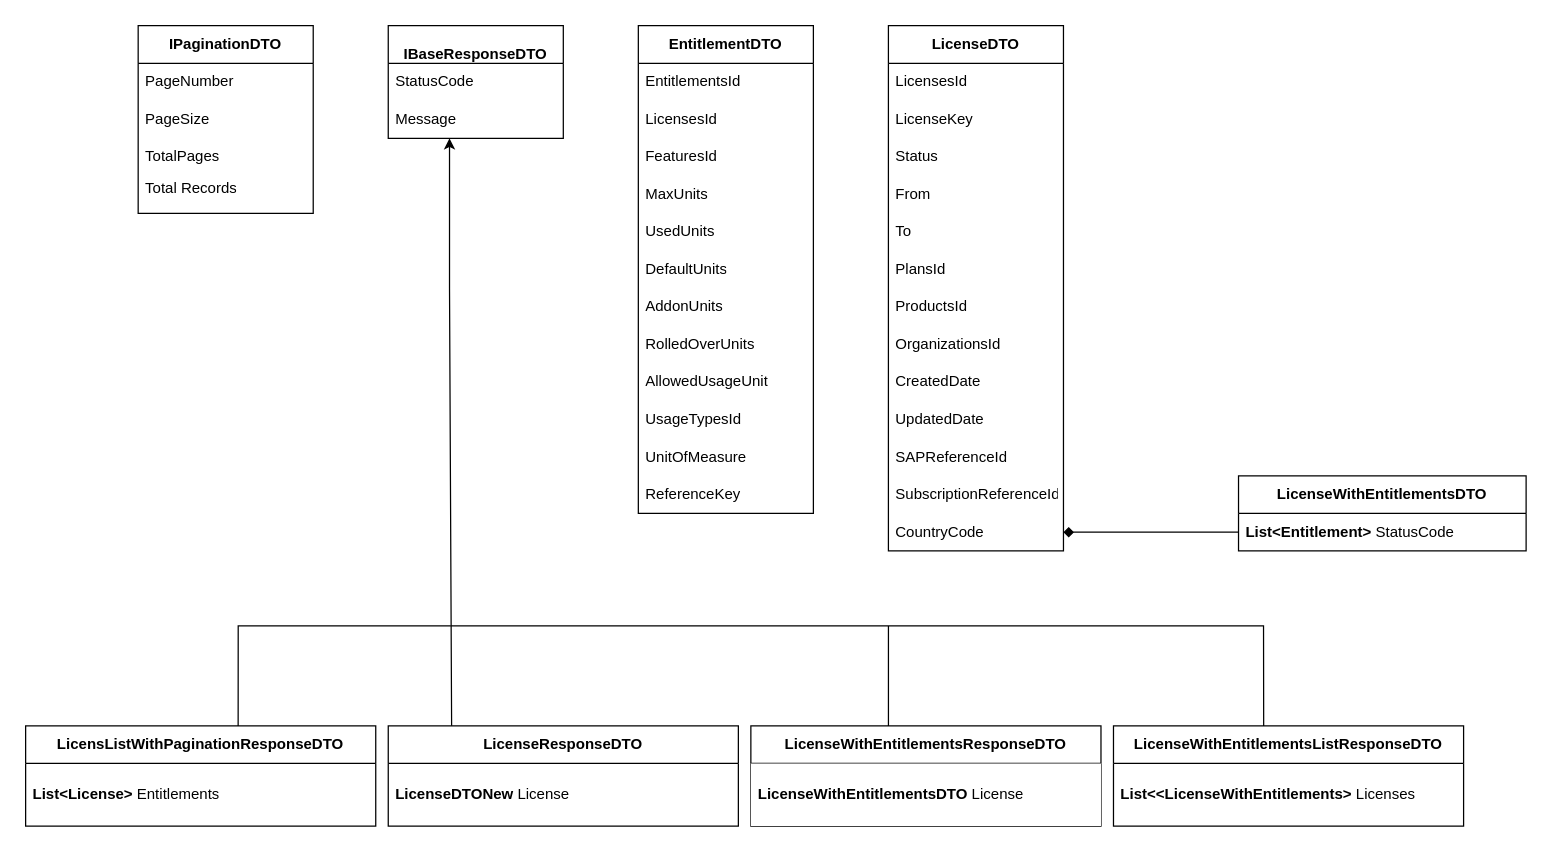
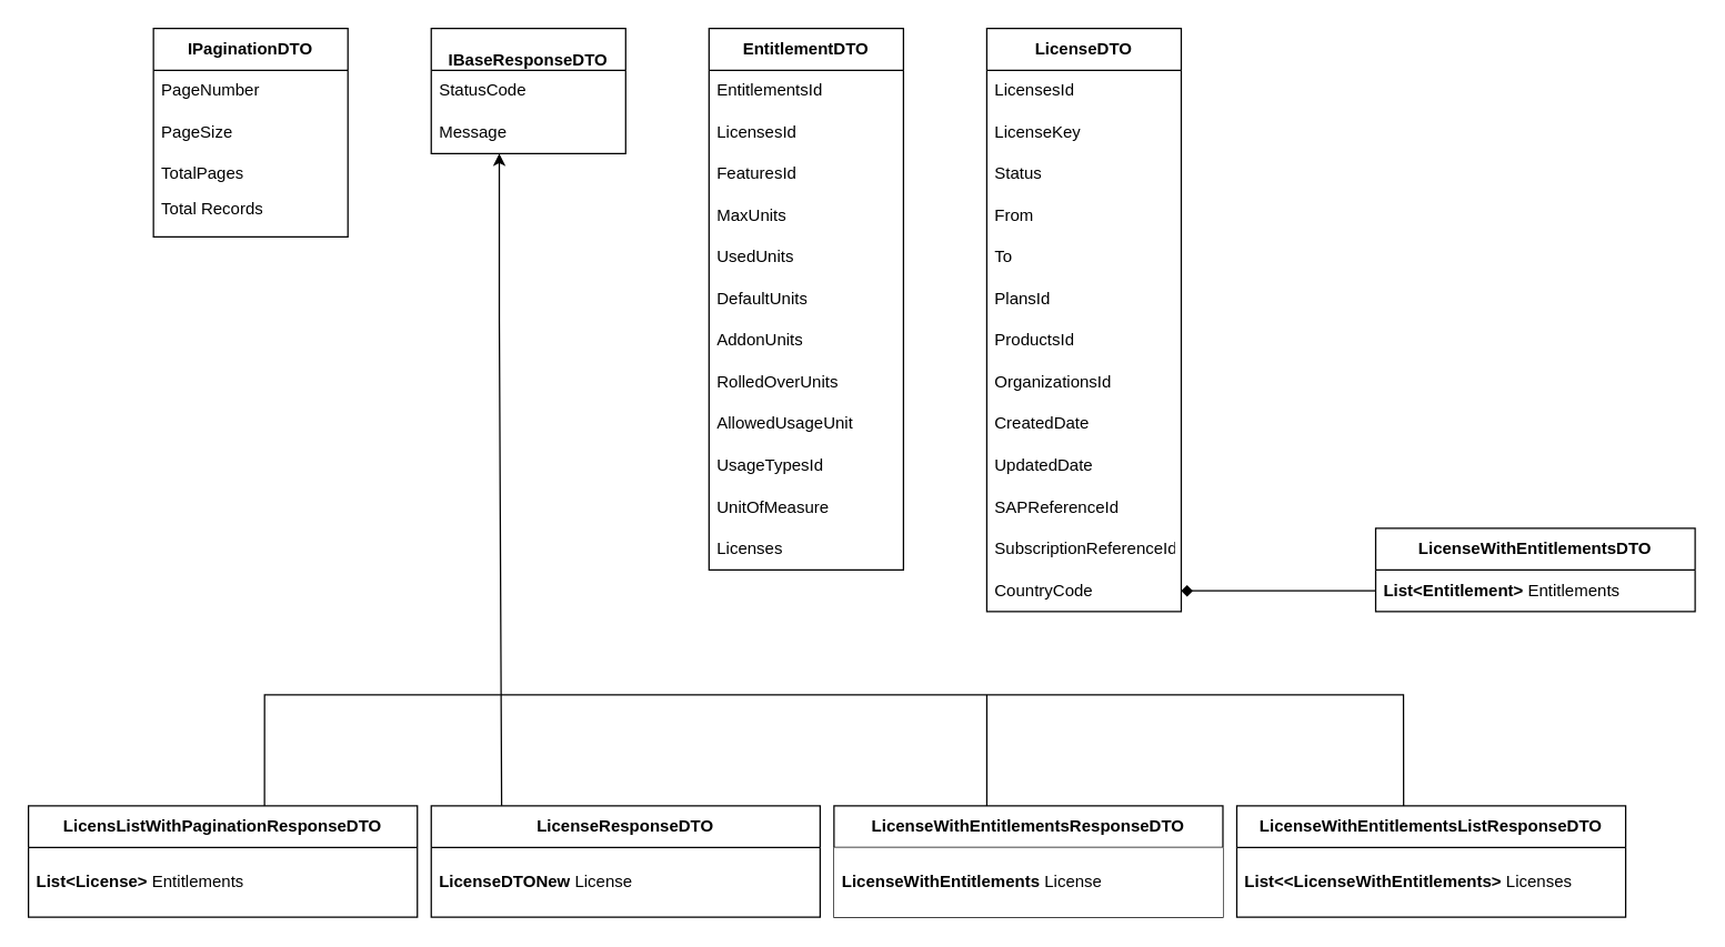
  <mxCell id="0" />
  <mxCell id="1" parent="0" />
  <mxCell id="2" value="&lt;b&gt;IPaginationDTO&lt;/b&gt;" style="swimlane;fontStyle=0;childLayout=stackLayout;horizontal=1;startSize=30;horizontalStack=0;resizeParent=1;resizeParentMax=0;resizeLast=0;collapsible=1;marginBottom=0;whiteSpace=wrap;html=1;" parent="1" vertex="1"><mxGeometry x="110" y="20" width="140" height="150" as="geometry" /></mxCell>
  <mxCell id="3" value="PageNumber" style="text;strokeColor=none;fillColor=none;align=left;verticalAlign=middle;spacingLeft=4;spacingRight=4;overflow=hidden;points=[[0,0.5],[1,0.5]];portConstraint=eastwest;rotatable=0;whiteSpace=wrap;html=1;" parent="2" vertex="1"><mxGeometry y="30" width="140" height="30" as="geometry" /></mxCell>
  <mxCell id="4" value="PageSize" style="text;strokeColor=none;fillColor=none;align=left;verticalAlign=middle;spacingLeft=4;spacingRight=4;overflow=hidden;points=[[0,0.5],[1,0.5]];portConstraint=eastwest;rotatable=0;whiteSpace=wrap;html=1;" parent="2" vertex="1"><mxGeometry y="60" width="140" height="30" as="geometry" /></mxCell>
  <mxCell id="5" value="TotalPages" style="text;strokeColor=none;fillColor=none;align=left;verticalAlign=middle;spacingLeft=4;spacingRight=4;overflow=hidden;points=[[0,0.5],[1,0.5]];portConstraint=eastwest;rotatable=0;whiteSpace=wrap;html=1;" parent="2" vertex="1"><mxGeometry y="90" width="140" height="30" as="geometry" /></mxCell>
  <mxCell id="6" value="Total Records&lt;div&gt;&lt;br&gt;&lt;/div&gt;" style="text;strokeColor=none;fillColor=none;align=left;verticalAlign=middle;spacingLeft=4;spacingRight=4;overflow=hidden;points=[[0,0.5],[1,0.5]];portConstraint=eastwest;rotatable=0;whiteSpace=wrap;html=1;" parent="2" vertex="1"><mxGeometry y="120" width="140" height="30" as="geometry" /></mxCell>
  <mxCell id="7" value="&lt;div&gt;&lt;b&gt;&lt;br&gt;&lt;/b&gt;&lt;/div&gt;&lt;b&gt;IBaseResponseDTO&lt;/b&gt;" style="swimlane;fontStyle=0;childLayout=stackLayout;horizontal=1;startSize=30;horizontalStack=0;resizeParent=1;resizeParentMax=0;resizeLast=0;collapsible=1;marginBottom=0;whiteSpace=wrap;html=1;" parent="1" vertex="1"><mxGeometry x="310" y="20" width="140" height="90" as="geometry" /></mxCell>
  <mxCell id="8" value="StatusCode" style="text;strokeColor=none;fillColor=none;align=left;verticalAlign=middle;spacingLeft=4;spacingRight=4;overflow=hidden;points=[[0,0.5],[1,0.5]];portConstraint=eastwest;rotatable=0;whiteSpace=wrap;html=1;" parent="7" vertex="1"><mxGeometry y="30" width="140" height="30" as="geometry" /></mxCell>
  <mxCell id="9" value="Message" style="text;strokeColor=none;fillColor=none;align=left;verticalAlign=middle;spacingLeft=4;spacingRight=4;overflow=hidden;points=[[0,0.5],[1,0.5]];portConstraint=eastwest;rotatable=0;whiteSpace=wrap;html=1;" parent="7" vertex="1"><mxGeometry y="60" width="140" height="30" as="geometry" /></mxCell>
  <mxCell id="10" value="&lt;b&gt;EntitlementDTO&lt;/b&gt;" style="swimlane;fontStyle=0;childLayout=stackLayout;horizontal=1;startSize=30;horizontalStack=0;resizeParent=1;resizeParentMax=0;resizeLast=0;collapsible=1;marginBottom=0;whiteSpace=wrap;html=1;" parent="1" vertex="1"><mxGeometry x="510" y="20" width="140" height="390" as="geometry" /></mxCell>
  <mxCell id="11" value="EntitlementsId" style="text;strokeColor=none;fillColor=none;align=left;verticalAlign=middle;spacingLeft=4;spacingRight=4;overflow=hidden;points=[[0,0.5],[1,0.5]];portConstraint=eastwest;rotatable=0;whiteSpace=wrap;html=1;" parent="10" vertex="1"><mxGeometry y="30" width="140" height="30" as="geometry" /></mxCell>
  <mxCell id="12" value="LicensesId" style="text;strokeColor=none;fillColor=none;align=left;verticalAlign=middle;spacingLeft=4;spacingRight=4;overflow=hidden;points=[[0,0.5],[1,0.5]];portConstraint=eastwest;rotatable=0;whiteSpace=wrap;html=1;" parent="10" vertex="1"><mxGeometry y="60" width="140" height="30" as="geometry" /></mxCell>
  <mxCell id="13" value="FeaturesId" style="text;strokeColor=none;fillColor=none;align=left;verticalAlign=middle;spacingLeft=4;spacingRight=4;overflow=hidden;points=[[0,0.5],[1,0.5]];portConstraint=eastwest;rotatable=0;whiteSpace=wrap;html=1;" parent="10" vertex="1"><mxGeometry y="90" width="140" height="30" as="geometry" /></mxCell>
  <mxCell id="14" value="MaxUnits" style="text;strokeColor=none;fillColor=none;align=left;verticalAlign=middle;spacingLeft=4;spacingRight=4;overflow=hidden;points=[[0,0.5],[1,0.5]];portConstraint=eastwest;rotatable=0;whiteSpace=wrap;html=1;" parent="10" vertex="1"><mxGeometry y="120" width="140" height="30" as="geometry" /></mxCell>
  <mxCell id="15" value="UsedUnits" style="text;strokeColor=none;fillColor=none;align=left;verticalAlign=middle;spacingLeft=4;spacingRight=4;overflow=hidden;points=[[0,0.5],[1,0.5]];portConstraint=eastwest;rotatable=0;whiteSpace=wrap;html=1;" parent="10" vertex="1"><mxGeometry y="150" width="140" height="30" as="geometry" /></mxCell>
  <mxCell id="16" value="DefaultUnits" style="text;strokeColor=none;fillColor=none;align=left;verticalAlign=middle;spacingLeft=4;spacingRight=4;overflow=hidden;points=[[0,0.5],[1,0.5]];portConstraint=eastwest;rotatable=0;whiteSpace=wrap;html=1;" parent="10" vertex="1"><mxGeometry y="180" width="140" height="30" as="geometry" /></mxCell>
  <mxCell id="17" value="AddonUnits" style="text;strokeColor=none;fillColor=none;align=left;verticalAlign=middle;spacingLeft=4;spacingRight=4;overflow=hidden;points=[[0,0.5],[1,0.5]];portConstraint=eastwest;rotatable=0;whiteSpace=wrap;html=1;" parent="10" vertex="1"><mxGeometry y="210" width="140" height="30" as="geometry" /></mxCell>
  <mxCell id="18" value="RolledOverUnits" style="text;strokeColor=none;fillColor=none;align=left;verticalAlign=middle;spacingLeft=4;spacingRight=4;overflow=hidden;points=[[0,0.5],[1,0.5]];portConstraint=eastwest;rotatable=0;whiteSpace=wrap;html=1;" parent="10" vertex="1"><mxGeometry y="240" width="140" height="30" as="geometry" /></mxCell>
  <mxCell id="19" value="AllowedUsageUnit" style="text;strokeColor=none;fillColor=none;align=left;verticalAlign=middle;spacingLeft=4;spacingRight=4;overflow=hidden;points=[[0,0.5],[1,0.5]];portConstraint=eastwest;rotatable=0;whiteSpace=wrap;html=1;" parent="10" vertex="1"><mxGeometry y="270" width="140" height="30" as="geometry" /></mxCell>
  <mxCell id="20" value="UsageTypesId" style="text;strokeColor=none;fillColor=none;align=left;verticalAlign=middle;spacingLeft=4;spacingRight=4;overflow=hidden;points=[[0,0.5],[1,0.5]];portConstraint=eastwest;rotatable=0;whiteSpace=wrap;html=1;" parent="10" vertex="1"><mxGeometry y="300" width="140" height="30" as="geometry" /></mxCell>
  <mxCell id="21" value="UnitOfMeasure" style="text;strokeColor=none;fillColor=none;align=left;verticalAlign=middle;spacingLeft=4;spacingRight=4;overflow=hidden;points=[[0,0.5],[1,0.5]];portConstraint=eastwest;rotatable=0;whiteSpace=wrap;html=1;" parent="10" vertex="1"><mxGeometry y="330" width="140" height="30" as="geometry" /></mxCell>
- <mxCell id="22" value="ReferenceKey" style="text;strokeColor=none;fillColor=none;align=left;verticalAlign=middle;spacingLeft=4;spacingRight=4;overflow=hidden;points=[[0,0.5],[1,0.5]];portConstraint=eastwest;rotatable=0;whiteSpace=wrap;html=1;" parent="10" vertex="1"><mxGeometry y="360" width="140" height="30" as="geometry" /></mxCell>
+ <mxCell id="22" value="Licenses" style="text;strokeColor=none;fillColor=none;align=left;verticalAlign=middle;spacingLeft=4;spacingRight=4;overflow=hidden;points=[[0,0.5],[1,0.5]];portConstraint=eastwest;rotatable=0;whiteSpace=wrap;html=1;" parent="10" vertex="1"><mxGeometry y="360" width="140" height="30" as="geometry" /></mxCell>
  <mxCell id="23" value="&lt;b&gt;LicenseDTO&lt;/b&gt;" style="swimlane;fontStyle=0;childLayout=stackLayout;horizontal=1;startSize=30;horizontalStack=0;resizeParent=1;resizeParentMax=0;resizeLast=0;collapsible=1;marginBottom=0;whiteSpace=wrap;html=1;" parent="1" vertex="1"><mxGeometry x="710" y="20" width="140" height="420" as="geometry" /></mxCell>
  <mxCell id="24" value="LicensesId" style="text;strokeColor=none;fillColor=none;align=left;verticalAlign=middle;spacingLeft=4;spacingRight=4;overflow=hidden;points=[[0,0.5],[1,0.5]];portConstraint=eastwest;rotatable=0;whiteSpace=wrap;html=1;" parent="23" vertex="1"><mxGeometry y="30" width="140" height="30" as="geometry" /></mxCell>
  <mxCell id="25" value="LicenseKey" style="text;strokeColor=none;fillColor=none;align=left;verticalAlign=middle;spacingLeft=4;spacingRight=4;overflow=hidden;points=[[0,0.5],[1,0.5]];portConstraint=eastwest;rotatable=0;whiteSpace=wrap;html=1;" parent="23" vertex="1"><mxGeometry y="60" width="140" height="30" as="geometry" /></mxCell>
  <mxCell id="26" value="Status" style="text;strokeColor=none;fillColor=none;align=left;verticalAlign=middle;spacingLeft=4;spacingRight=4;overflow=hidden;points=[[0,0.5],[1,0.5]];portConstraint=eastwest;rotatable=0;whiteSpace=wrap;html=1;" parent="23" vertex="1"><mxGeometry y="90" width="140" height="30" as="geometry" /></mxCell>
  <mxCell id="27" value="From" style="text;strokeColor=none;fillColor=none;align=left;verticalAlign=middle;spacingLeft=4;spacingRight=4;overflow=hidden;points=[[0,0.5],[1,0.5]];portConstraint=eastwest;rotatable=0;whiteSpace=wrap;html=1;" parent="23" vertex="1"><mxGeometry y="120" width="140" height="30" as="geometry" /></mxCell>
  <mxCell id="28" value="To" style="text;strokeColor=none;fillColor=none;align=left;verticalAlign=middle;spacingLeft=4;spacingRight=4;overflow=hidden;points=[[0,0.5],[1,0.5]];portConstraint=eastwest;rotatable=0;whiteSpace=wrap;html=1;" parent="23" vertex="1"><mxGeometry y="150" width="140" height="30" as="geometry" /></mxCell>
  <mxCell id="29" value="PlansId" style="text;strokeColor=none;fillColor=none;align=left;verticalAlign=middle;spacingLeft=4;spacingRight=4;overflow=hidden;points=[[0,0.5],[1,0.5]];portConstraint=eastwest;rotatable=0;whiteSpace=wrap;html=1;" parent="23" vertex="1"><mxGeometry y="180" width="140" height="30" as="geometry" /></mxCell>
  <mxCell id="30" value="ProductsId" style="text;strokeColor=none;fillColor=none;align=left;verticalAlign=middle;spacingLeft=4;spacingRight=4;overflow=hidden;points=[[0,0.5],[1,0.5]];portConstraint=eastwest;rotatable=0;whiteSpace=wrap;html=1;" parent="23" vertex="1"><mxGeometry y="210" width="140" height="30" as="geometry" /></mxCell>
  <mxCell id="31" value="OrganizationsId" style="text;strokeColor=none;fillColor=none;align=left;verticalAlign=middle;spacingLeft=4;spacingRight=4;overflow=hidden;points=[[0,0.5],[1,0.5]];portConstraint=eastwest;rotatable=0;whiteSpace=wrap;html=1;" parent="23" vertex="1"><mxGeometry y="240" width="140" height="30" as="geometry" /></mxCell>
  <mxCell id="32" value="CreatedDate" style="text;strokeColor=none;fillColor=none;align=left;verticalAlign=middle;spacingLeft=4;spacingRight=4;overflow=hidden;points=[[0,0.5],[1,0.5]];portConstraint=eastwest;rotatable=0;whiteSpace=wrap;html=1;" parent="23" vertex="1"><mxGeometry y="270" width="140" height="30" as="geometry" /></mxCell>
  <mxCell id="33" value="UpdatedDate" style="text;strokeColor=none;fillColor=none;align=left;verticalAlign=middle;spacingLeft=4;spacingRight=4;overflow=hidden;points=[[0,0.5],[1,0.5]];portConstraint=eastwest;rotatable=0;whiteSpace=wrap;html=1;" parent="23" vertex="1"><mxGeometry y="300" width="140" height="30" as="geometry" /></mxCell>
  <mxCell id="34" value="SAPReferenceId" style="text;strokeColor=none;fillColor=none;align=left;verticalAlign=middle;spacingLeft=4;spacingRight=4;overflow=hidden;points=[[0,0.5],[1,0.5]];portConstraint=eastwest;rotatable=0;whiteSpace=wrap;html=1;" parent="23" vertex="1"><mxGeometry y="330" width="140" height="30" as="geometry" /></mxCell>
  <mxCell id="35" value="SubscriptionReferenceId" style="text;strokeColor=none;fillColor=none;align=left;verticalAlign=middle;spacingLeft=4;spacingRight=4;overflow=hidden;points=[[0,0.5],[1,0.5]];portConstraint=eastwest;rotatable=0;whiteSpace=wrap;html=1;" parent="23" vertex="1"><mxGeometry y="360" width="140" height="30" as="geometry" /></mxCell>
  <mxCell id="36" value="CountryCode" style="text;strokeColor=none;fillColor=none;align=left;verticalAlign=middle;spacingLeft=4;spacingRight=4;overflow=hidden;points=[[0,0.5],[1,0.5]];portConstraint=eastwest;rotatable=0;whiteSpace=wrap;html=1;" parent="23" vertex="1"><mxGeometry y="390" width="140" height="30" as="geometry" /></mxCell>
  <mxCell id="37" value="&lt;b&gt;LicenseResponseDTO&lt;/b&gt;" style="swimlane;fontStyle=0;childLayout=stackLayout;horizontal=1;startSize=30;horizontalStack=0;resizeParent=1;resizeParentMax=0;resizeLast=0;collapsible=1;marginBottom=0;whiteSpace=wrap;html=1;" parent="1" vertex="1"><mxGeometry x="310" y="580" width="280" height="80" as="geometry" /></mxCell>
  <mxCell id="38" value="&lt;b&gt;LicenseDTONew&lt;/b&gt; License" style="text;strokeColor=none;fillColor=none;align=left;verticalAlign=middle;spacingLeft=4;spacingRight=4;overflow=hidden;points=[[0,0.5],[1,0.5]];portConstraint=eastwest;rotatable=0;whiteSpace=wrap;html=1;" parent="37" vertex="1"><mxGeometry y="30" width="280" height="50" as="geometry" /></mxCell>
  <mxCell id="39" value="" style="endArrow=classic;html=1;rounded=0;exitX=0.181;exitY=-0.001;exitDx=0;exitDy=0;exitPerimeter=0;" parent="1" source="37" edge="1"><mxGeometry width="50" height="50" relative="1" as="geometry"><mxPoint x="200" y="580" as="sourcePoint" /><mxPoint x="359" y="110" as="targetPoint" /><Array as="points"><mxPoint x="359" y="230" /></Array></mxGeometry></mxCell>
  <mxCell id="40" value="&lt;b&gt;LicenseWithEntitlementsDTO&lt;/b&gt;" style="swimlane;fontStyle=0;childLayout=stackLayout;horizontal=1;startSize=30;horizontalStack=0;resizeParent=1;resizeParentMax=0;resizeLast=0;collapsible=1;marginBottom=0;whiteSpace=wrap;html=1;" parent="1" vertex="1"><mxGeometry x="990" y="380" width="230" height="60" as="geometry" /></mxCell>
- <mxCell id="41" value="&lt;b&gt;List&amp;lt;Entitlement&lt;/b&gt;&lt;b style=&quot;background-color: initial;&quot;&gt;&amp;gt;&lt;/b&gt;&lt;span style=&quot;background-color: initial;&quot;&gt;&amp;nbsp;StatusCode&lt;/span&gt;" style="text;strokeColor=none;fillColor=none;align=left;verticalAlign=middle;spacingLeft=4;spacingRight=4;overflow=hidden;points=[[0,0.5],[1,0.5]];portConstraint=eastwest;rotatable=0;whiteSpace=wrap;html=1;" parent="40" vertex="1"><mxGeometry y="30" width="230" height="30" as="geometry" /></mxCell>
+ <mxCell id="41" value="&lt;b&gt;List&amp;lt;Entitlement&lt;/b&gt;&lt;b style=&quot;background-color: initial;&quot;&gt;&amp;gt;&lt;/b&gt;&lt;span style=&quot;background-color: initial;&quot;&gt;&amp;nbsp;Entitlements&lt;/span&gt;" style="text;strokeColor=none;fillColor=none;align=left;verticalAlign=middle;spacingLeft=4;spacingRight=4;overflow=hidden;points=[[0,0.5],[1,0.5]];portConstraint=eastwest;rotatable=0;whiteSpace=wrap;html=1;" parent="40" vertex="1"><mxGeometry y="30" width="230" height="30" as="geometry" /></mxCell>
  <mxCell id="42" value="&lt;b&gt;LicenseWithEntitlementsResponseDTO&lt;/b&gt;" style="swimlane;fontStyle=0;childLayout=stackLayout;horizontal=1;startSize=30;horizontalStack=0;resizeParent=1;resizeParentMax=0;resizeLast=0;collapsible=1;marginBottom=0;whiteSpace=wrap;html=1;fillColor=#FFFFFF;" parent="1" vertex="1"><mxGeometry x="600" y="580" width="280" height="80" as="geometry" /></mxCell>
- <mxCell id="43" value="&lt;b&gt;LicenseWithEntitlementsDTO&lt;/b&gt;&amp;nbsp;License" style="text;strokeColor=none;fillColor=#FFFFFF;align=left;verticalAlign=middle;spacingLeft=4;spacingRight=4;overflow=hidden;points=[[0,0.5],[1,0.5]];portConstraint=eastwest;rotatable=0;whiteSpace=wrap;html=1;" parent="42" vertex="1"><mxGeometry y="30" width="280" height="50" as="geometry" /></mxCell>
+ <mxCell id="43" value="&lt;b&gt;LicenseWithEntitlements&lt;/b&gt;&amp;nbsp;License" style="text;strokeColor=none;fillColor=#FFFFFF;align=left;verticalAlign=middle;spacingLeft=4;spacingRight=4;overflow=hidden;points=[[0,0.5],[1,0.5]];portConstraint=eastwest;rotatable=0;whiteSpace=wrap;html=1;" parent="42" vertex="1"><mxGeometry y="30" width="280" height="50" as="geometry" /></mxCell>
  <mxCell id="44" value="&lt;b&gt;LicenseWithEntitlementsList&lt;/b&gt;&lt;b style=&quot;background-color: initial;&quot;&gt;ResponseDTO&lt;/b&gt;" style="swimlane;fontStyle=0;childLayout=stackLayout;horizontal=1;startSize=30;horizontalStack=0;resizeParent=1;resizeParentMax=0;resizeLast=0;collapsible=1;marginBottom=0;whiteSpace=wrap;html=1;" parent="1" vertex="1"><mxGeometry x="890" y="580" width="280" height="80" as="geometry" /></mxCell>
  <mxCell id="45" value="&lt;b style=&quot;border-color: var(--border-color); text-align: center;&quot;&gt;List&amp;lt;&amp;lt;LicenseWithEntitlements&amp;gt;&amp;nbsp;&lt;/b&gt;Licenses" style="text;strokeColor=none;fillColor=none;align=left;verticalAlign=middle;spacingLeft=4;spacingRight=4;overflow=hidden;points=[[0,0.5],[1,0.5]];portConstraint=eastwest;rotatable=0;whiteSpace=wrap;html=1;" parent="44" vertex="1"><mxGeometry y="30" width="280" height="50" as="geometry" /></mxCell>
  <mxCell id="46" value="&lt;b&gt;LicensListWithPaginationResponseDTO&lt;/b&gt;" style="swimlane;fontStyle=0;childLayout=stackLayout;horizontal=1;startSize=30;horizontalStack=0;resizeParent=1;resizeParentMax=0;resizeLast=0;collapsible=1;marginBottom=0;whiteSpace=wrap;html=1;" parent="1" vertex="1"><mxGeometry x="20" y="580" width="280" height="80" as="geometry" /></mxCell>
  <mxCell id="47" value="&lt;b&gt;List&amp;lt;License&amp;gt;&lt;/b&gt;&amp;nbsp;Entitlements" style="text;strokeColor=none;fillColor=none;align=left;verticalAlign=middle;spacingLeft=4;spacingRight=4;overflow=hidden;points=[[0,0.5],[1,0.5]];portConstraint=eastwest;rotatable=0;whiteSpace=wrap;html=1;" parent="46" vertex="1"><mxGeometry y="30" width="280" height="50" as="geometry" /></mxCell>
  <mxCell id="48" value="" style="endArrow=diamond;html=1;rounded=0;entryX=1;entryY=0.5;entryDx=0;entryDy=0;exitX=0;exitY=0.5;exitDx=0;exitDy=0;" parent="1" source="41" target="36" edge="1"><mxGeometry width="50" height="50" relative="1" as="geometry"><mxPoint x="520" y="500" as="sourcePoint" /><mxPoint x="570" y="450" as="targetPoint" /></mxGeometry></mxCell>
  <mxCell id="49" value="" style="endArrow=none;html=1;rounded=0;entryX=0.429;entryY=0;entryDx=0;entryDy=0;entryPerimeter=0;" parent="1" target="44" edge="1"><mxGeometry width="50" height="50" relative="1" as="geometry"><mxPoint x="360" y="500" as="sourcePoint" /><mxPoint x="630" y="440" as="targetPoint" /><Array as="points"><mxPoint x="1010" y="500" /></Array></mxGeometry></mxCell>
  <mxCell id="50" value="" style="endArrow=none;html=1;rounded=0;exitX=0.393;exitY=0;exitDx=0;exitDy=0;exitPerimeter=0;" edge="1" parent="1" source="42"><mxGeometry width="50" height="50" relative="1" as="geometry"><mxPoint x="650" y="460" as="sourcePoint" /><mxPoint x="710" y="500" as="targetPoint" /></mxGeometry></mxCell>
  <mxCell id="51" value="" style="endArrow=none;html=1;rounded=0;exitX=0.607;exitY=0;exitDx=0;exitDy=0;exitPerimeter=0;" edge="1" parent="1" source="46"><mxGeometry width="50" height="50" relative="1" as="geometry"><mxPoint x="150" y="500" as="sourcePoint" /><mxPoint x="360" y="500" as="targetPoint" /><Array as="points"><mxPoint x="190" y="500" /></Array></mxGeometry></mxCell>
